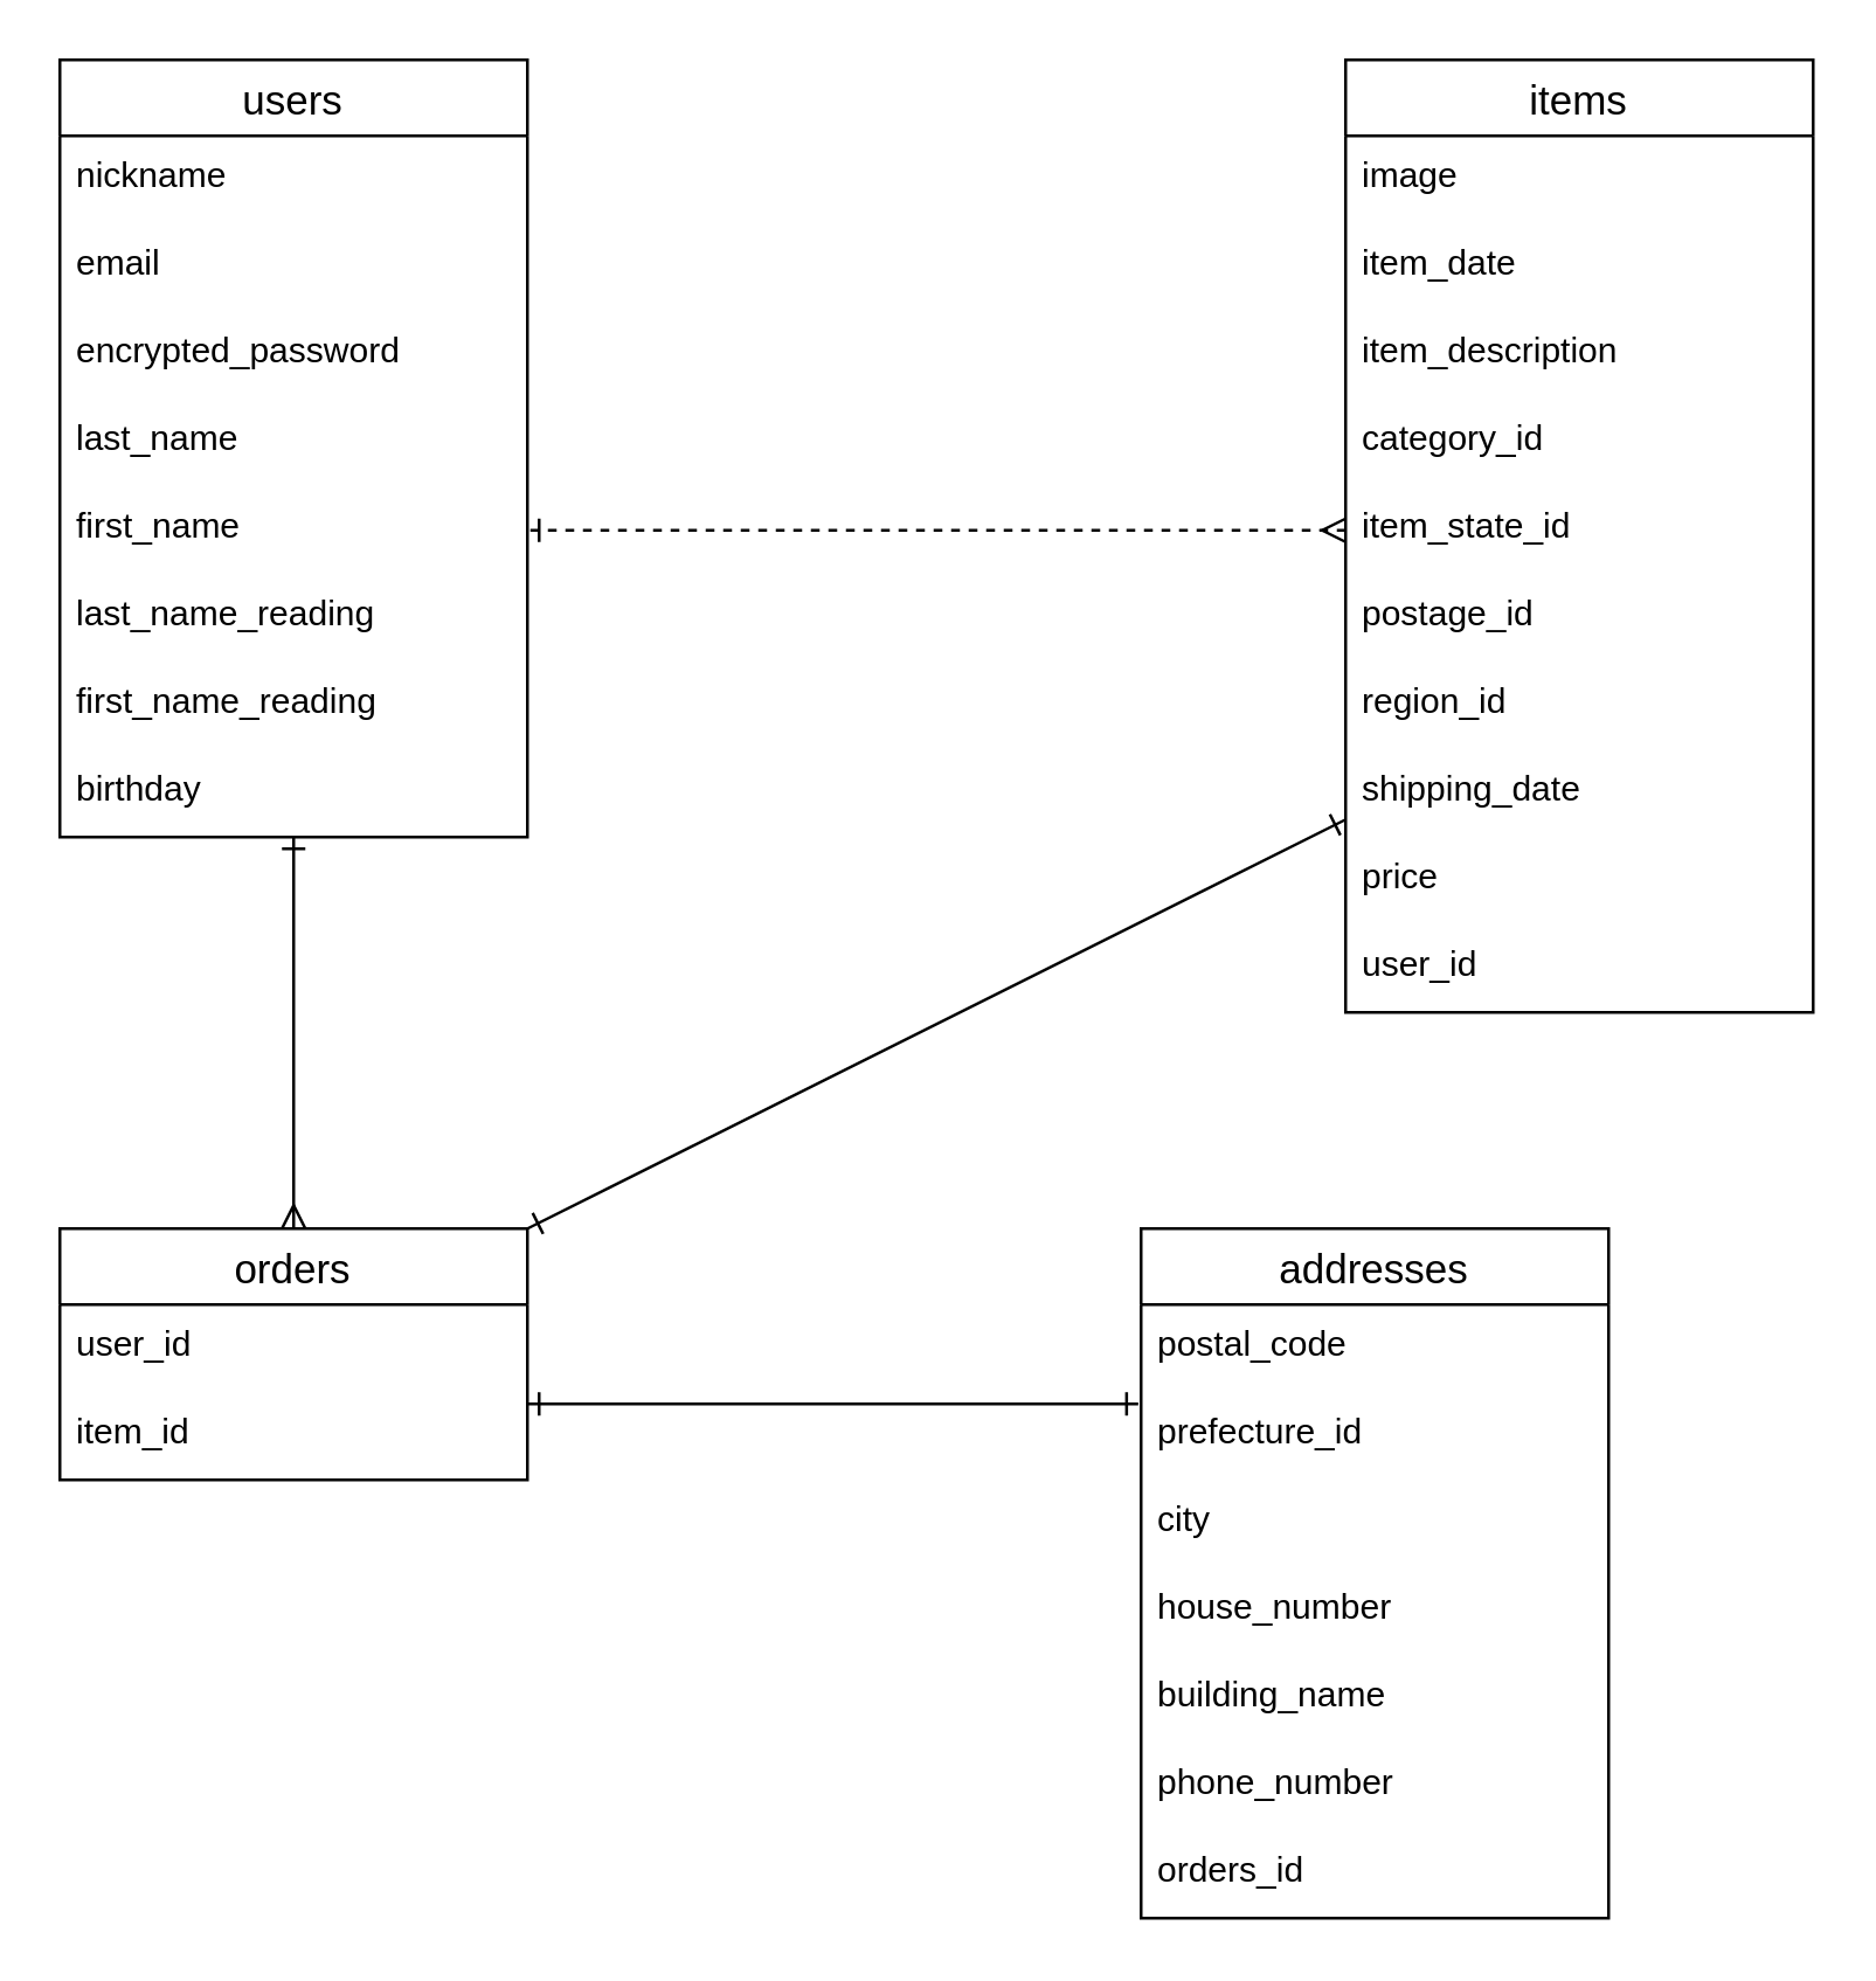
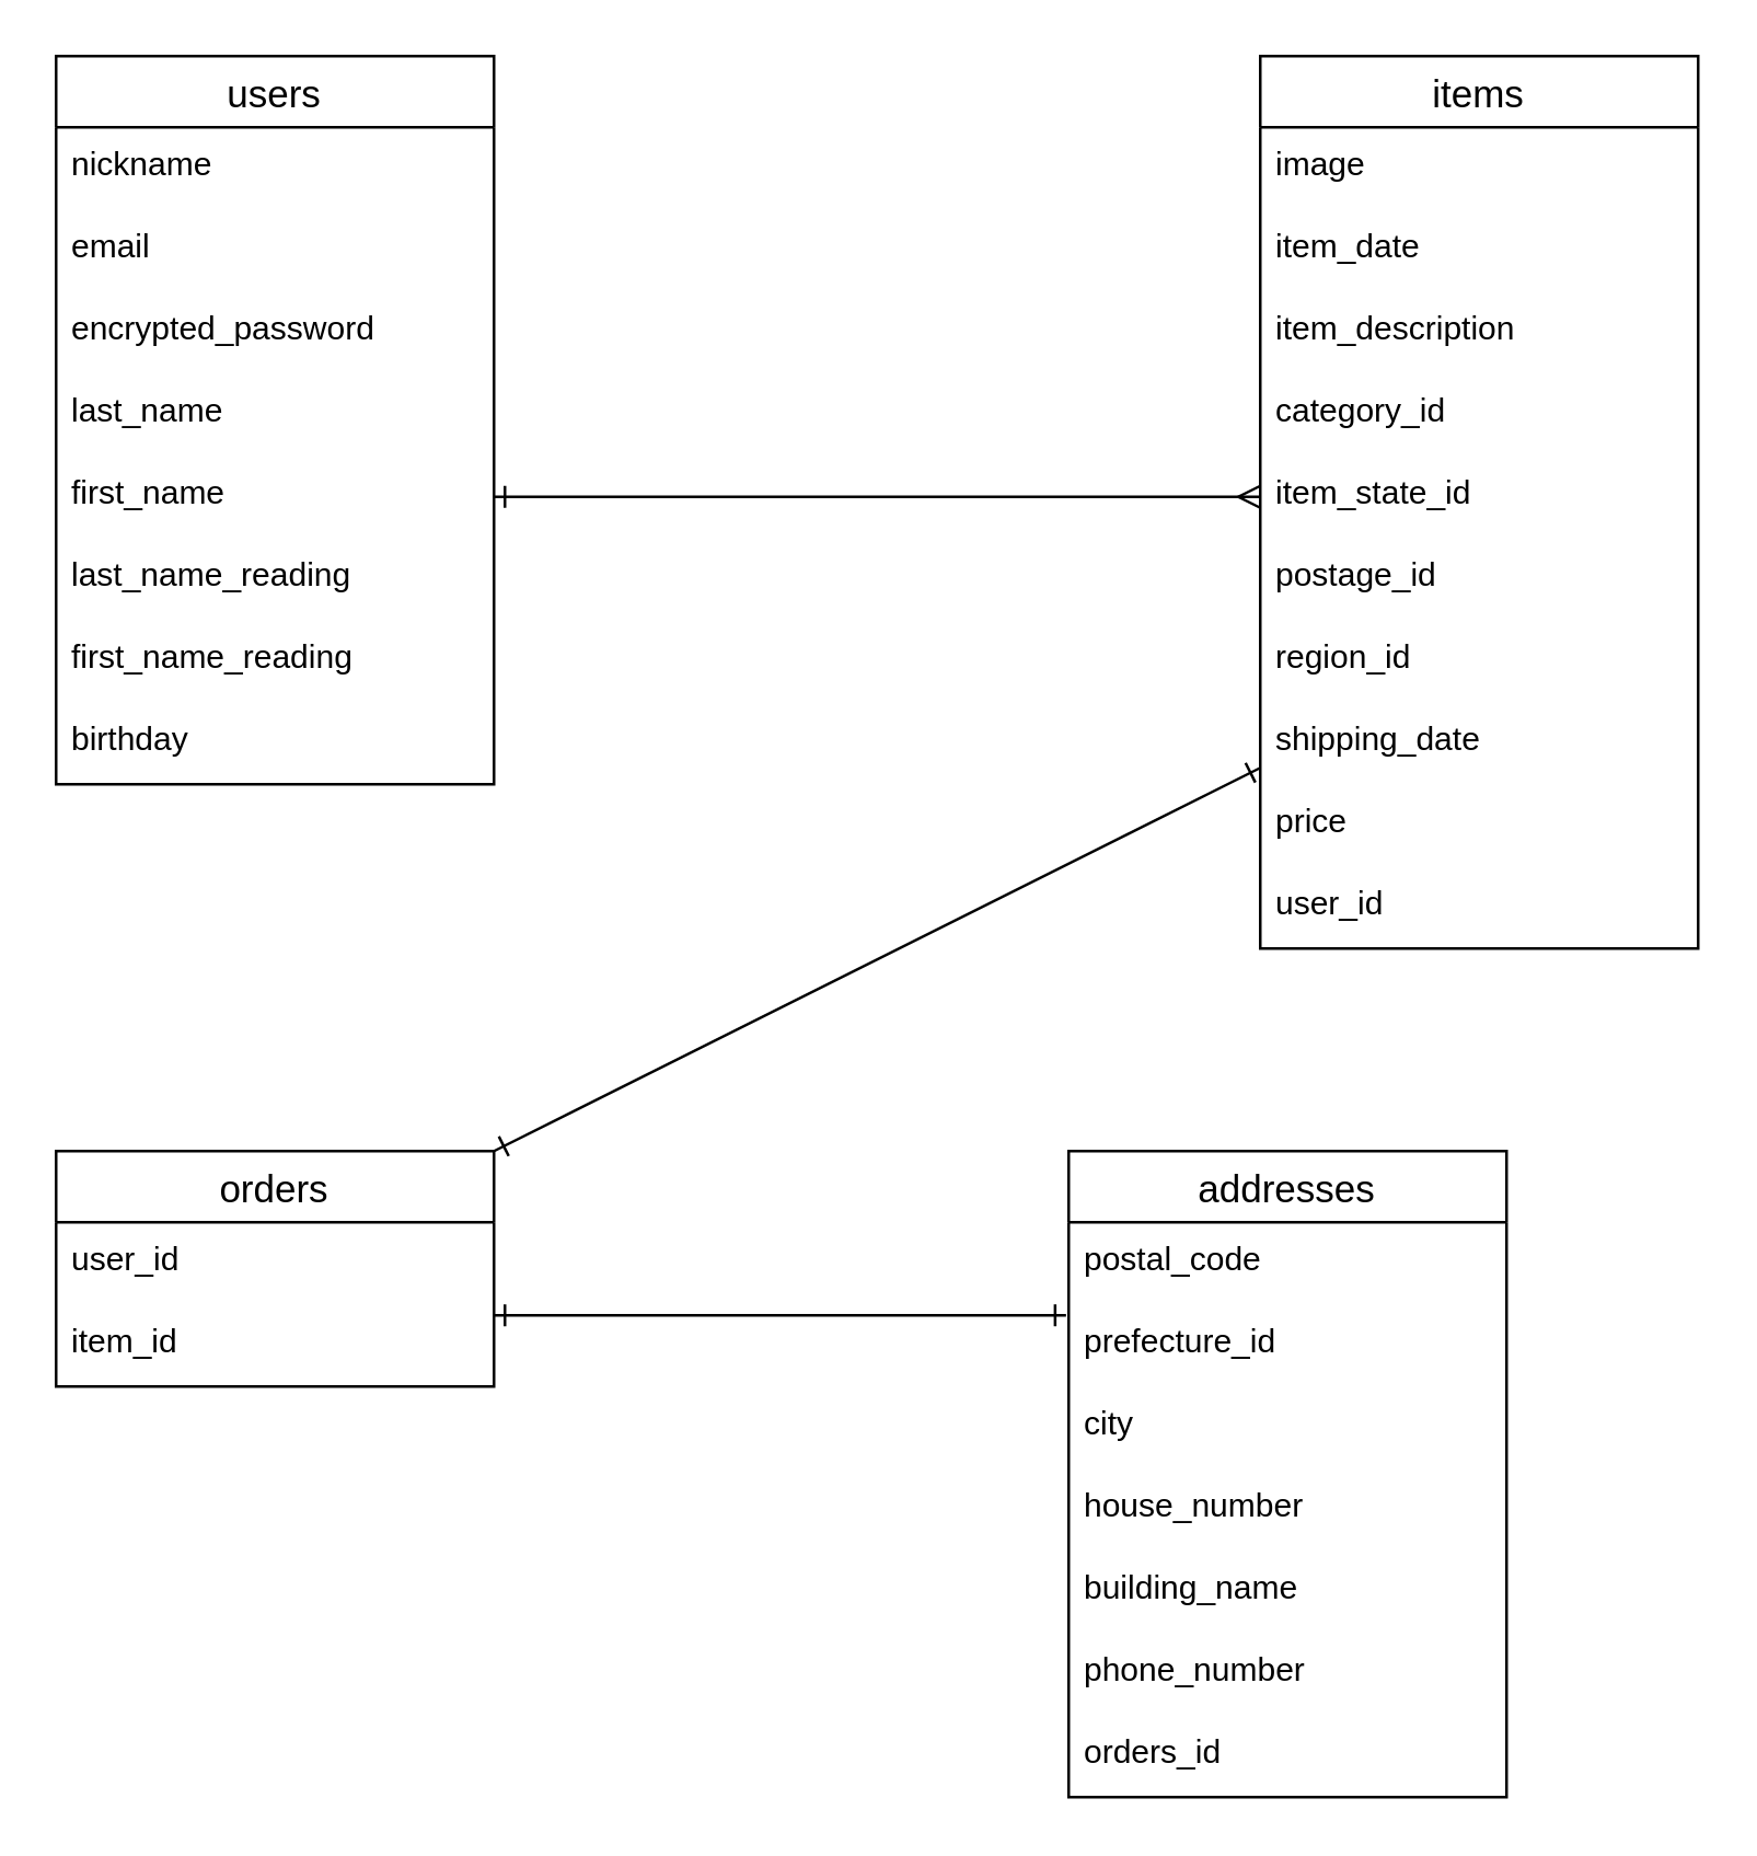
  <mxCell id="0" />
  <mxCell id="1" parent="0" />
  <mxCell id="2" value="名称未設定レイヤ" parent="0" />
  <mxCell id="3" value="名称未設定レイヤ" parent="0" />
  <mxCell id="4" value="users" style="swimlane;fontStyle=0;childLayout=stackLayout;horizontal=1;startSize=26;horizontalStack=0;resizeParent=1;resizeParentMax=0;resizeLast=0;collapsible=1;marginBottom=0;align=center;fontSize=14;shadow=0;fillColor=none;gradientColor=none;" vertex="1" parent="3"><mxGeometry x="20" y="20" width="160" height="266" as="geometry" /></mxCell>
  <mxCell id="5" value="nickname" style="text;strokeColor=none;fillColor=none;spacingLeft=4;spacingRight=4;overflow=hidden;rotatable=0;points=[[0,0.5],[1,0.5]];portConstraint=eastwest;fontSize=12;" vertex="1" parent="4"><mxGeometry y="26" width="160" height="30" as="geometry" /></mxCell>
  <mxCell id="6" value="email" style="text;strokeColor=none;fillColor=none;spacingLeft=4;spacingRight=4;overflow=hidden;rotatable=0;points=[[0,0.5],[1,0.5]];portConstraint=eastwest;fontSize=12;" vertex="1" parent="4"><mxGeometry y="56" width="160" height="30" as="geometry" /></mxCell>
  <mxCell id="7" value="encrypted_password" style="text;strokeColor=none;fillColor=none;spacingLeft=4;spacingRight=4;overflow=hidden;rotatable=0;points=[[0,0.5],[1,0.5]];portConstraint=eastwest;fontSize=12;labelBorderColor=none;" vertex="1" parent="4"><mxGeometry y="86" width="160" height="30" as="geometry" /></mxCell>
  <mxCell id="8" value="last_name" style="text;strokeColor=none;fillColor=none;spacingLeft=4;spacingRight=4;overflow=hidden;rotatable=0;points=[[0,0.5],[1,0.5]];portConstraint=eastwest;fontSize=12;" vertex="1" parent="4"><mxGeometry y="116" width="160" height="30" as="geometry" /></mxCell>
  <mxCell id="9" value="first_name" style="text;strokeColor=none;fillColor=none;spacingLeft=4;spacingRight=4;overflow=hidden;rotatable=0;points=[[0,0.5],[1,0.5]];portConstraint=eastwest;fontSize=12;" vertex="1" parent="4"><mxGeometry y="146" width="160" height="30" as="geometry" /></mxCell>
  <mxCell id="10" value="last_name_reading" style="text;strokeColor=none;fillColor=none;spacingLeft=4;spacingRight=4;overflow=hidden;rotatable=0;points=[[0,0.5],[1,0.5]];portConstraint=eastwest;fontSize=12;" vertex="1" parent="4"><mxGeometry y="176" width="160" height="30" as="geometry" /></mxCell>
  <mxCell id="11" value="first_name_reading" style="text;strokeColor=none;fillColor=none;spacingLeft=4;spacingRight=4;overflow=hidden;rotatable=0;points=[[0,0.5],[1,0.5]];portConstraint=eastwest;fontSize=12;" vertex="1" parent="4"><mxGeometry y="206" width="160" height="30" as="geometry" /></mxCell>
  <mxCell id="12" value="birthday" style="text;strokeColor=none;fillColor=none;spacingLeft=4;spacingRight=4;overflow=hidden;rotatable=0;points=[[0,0.5],[1,0.5]];portConstraint=eastwest;fontSize=12;" vertex="1" parent="4"><mxGeometry y="236" width="160" height="30" as="geometry" /></mxCell>
  <mxCell id="13" value="items" style="swimlane;fontStyle=0;childLayout=stackLayout;horizontal=1;startSize=26;horizontalStack=0;resizeParent=1;resizeParentMax=0;resizeLast=0;collapsible=1;marginBottom=0;align=center;fontSize=14;shadow=0;fillColor=none;gradientColor=none;" vertex="1" parent="3"><mxGeometry x="460" y="20" width="160" height="326" as="geometry" /></mxCell>
  <mxCell id="14" value="image" style="text;strokeColor=none;fillColor=none;spacingLeft=4;spacingRight=4;overflow=hidden;rotatable=0;points=[[0,0.5],[1,0.5]];portConstraint=eastwest;fontSize=12;" vertex="1" parent="13"><mxGeometry y="26" width="160" height="30" as="geometry" /></mxCell>
  <mxCell id="15" value="item_date" style="text;strokeColor=none;fillColor=none;spacingLeft=4;spacingRight=4;overflow=hidden;rotatable=0;points=[[0,0.5],[1,0.5]];portConstraint=eastwest;fontSize=12;" vertex="1" parent="13"><mxGeometry y="56" width="160" height="30" as="geometry" /></mxCell>
  <mxCell id="16" value="item_description" style="text;strokeColor=none;fillColor=none;spacingLeft=4;spacingRight=4;overflow=hidden;rotatable=0;points=[[0,0.5],[1,0.5]];portConstraint=eastwest;fontSize=12;labelBorderColor=none;" vertex="1" parent="13"><mxGeometry y="86" width="160" height="30" as="geometry" /></mxCell>
  <mxCell id="17" value="category_id" style="text;strokeColor=none;fillColor=none;spacingLeft=4;spacingRight=4;overflow=hidden;rotatable=0;points=[[0,0.5],[1,0.5]];portConstraint=eastwest;fontSize=12;" vertex="1" parent="13"><mxGeometry y="116" width="160" height="30" as="geometry" /></mxCell>
  <mxCell id="18" value="item_state_id" style="text;strokeColor=none;fillColor=none;spacingLeft=4;spacingRight=4;overflow=hidden;rotatable=0;points=[[0,0.5],[1,0.5]];portConstraint=eastwest;fontSize=12;" vertex="1" parent="13"><mxGeometry y="146" width="160" height="30" as="geometry" /></mxCell>
  <mxCell id="19" value="postage_id" style="text;strokeColor=none;fillColor=none;spacingLeft=4;spacingRight=4;overflow=hidden;rotatable=0;points=[[0,0.5],[1,0.5]];portConstraint=eastwest;fontSize=12;" vertex="1" parent="13"><mxGeometry y="176" width="160" height="30" as="geometry" /></mxCell>
  <mxCell id="20" value="region_id" style="text;strokeColor=none;fillColor=none;spacingLeft=4;spacingRight=4;overflow=hidden;rotatable=0;points=[[0,0.5],[1,0.5]];portConstraint=eastwest;fontSize=12;" vertex="1" parent="13"><mxGeometry y="206" width="160" height="30" as="geometry" /></mxCell>
  <mxCell id="21" value="shipping_date" style="text;strokeColor=none;fillColor=none;spacingLeft=4;spacingRight=4;overflow=hidden;rotatable=0;points=[[0,0.5],[1,0.5]];portConstraint=eastwest;fontSize=12;" vertex="1" parent="13"><mxGeometry y="236" width="160" height="30" as="geometry" /></mxCell>
  <mxCell id="22" value="price" style="text;strokeColor=none;fillColor=none;spacingLeft=4;spacingRight=4;overflow=hidden;rotatable=0;points=[[0,0.5],[1,0.5]];portConstraint=eastwest;fontSize=12;" vertex="1" parent="13"><mxGeometry y="266" width="160" height="30" as="geometry" /></mxCell>
  <mxCell id="23" value="user_id" style="text;strokeColor=none;fillColor=none;spacingLeft=4;spacingRight=4;overflow=hidden;rotatable=0;points=[[0,0.5],[1,0.5]];portConstraint=eastwest;fontSize=12;" vertex="1" parent="13"><mxGeometry y="296" width="160" height="30" as="geometry" /></mxCell>
  <mxCell id="24" value="orders" style="swimlane;fontStyle=0;childLayout=stackLayout;horizontal=1;startSize=26;horizontalStack=0;resizeParent=1;resizeParentMax=0;resizeLast=0;collapsible=1;marginBottom=0;align=center;fontSize=14;shadow=0;fillColor=none;gradientColor=none;" vertex="1" parent="3"><mxGeometry x="20" y="420" width="160" height="86" as="geometry" /></mxCell>
  <mxCell id="25" value="user_id" style="text;strokeColor=none;fillColor=none;spacingLeft=4;spacingRight=4;overflow=hidden;rotatable=0;points=[[0,0.5],[1,0.5]];portConstraint=eastwest;fontSize=12;" vertex="1" parent="24"><mxGeometry y="26" width="160" height="30" as="geometry" /></mxCell>
  <mxCell id="26" value="item_id" style="text;strokeColor=none;fillColor=none;spacingLeft=4;spacingRight=4;overflow=hidden;rotatable=0;points=[[0,0.5],[1,0.5]];portConstraint=eastwest;fontSize=12;" vertex="1" parent="24"><mxGeometry y="56" width="160" height="30" as="geometry" /></mxCell>
  <mxCell id="27" value="addresses" style="swimlane;fontStyle=0;childLayout=stackLayout;horizontal=1;startSize=26;horizontalStack=0;resizeParent=1;resizeParentMax=0;resizeLast=0;collapsible=1;marginBottom=0;align=center;fontSize=14;shadow=0;fillColor=none;gradientColor=none;" vertex="1" parent="3"><mxGeometry x="390" y="420" width="160" height="236" as="geometry" /></mxCell>
  <mxCell id="28" value="postal_code" style="text;strokeColor=none;fillColor=none;spacingLeft=4;spacingRight=4;overflow=hidden;rotatable=0;points=[[0,0.5],[1,0.5]];portConstraint=eastwest;fontSize=12;" vertex="1" parent="27"><mxGeometry y="26" width="160" height="30" as="geometry" /></mxCell>
  <mxCell id="29" value="prefecture_id" style="text;strokeColor=none;fillColor=none;spacingLeft=4;spacingRight=4;overflow=hidden;rotatable=0;points=[[0,0.5],[1,0.5]];portConstraint=eastwest;fontSize=12;" vertex="1" parent="27"><mxGeometry y="56" width="160" height="30" as="geometry" /></mxCell>
  <mxCell id="30" value="city" style="text;strokeColor=none;fillColor=none;spacingLeft=4;spacingRight=4;overflow=hidden;rotatable=0;points=[[0,0.5],[1,0.5]];portConstraint=eastwest;fontSize=12;" vertex="1" parent="27"><mxGeometry y="86" width="160" height="30" as="geometry" /></mxCell>
  <mxCell id="31" value="house_number" style="text;strokeColor=none;fillColor=none;spacingLeft=4;spacingRight=4;overflow=hidden;rotatable=0;points=[[0,0.5],[1,0.5]];portConstraint=eastwest;fontSize=12;" vertex="1" parent="27"><mxGeometry y="116" width="160" height="30" as="geometry" /></mxCell>
  <mxCell id="32" value="building_name" style="text;strokeColor=none;fillColor=none;spacingLeft=4;spacingRight=4;overflow=hidden;rotatable=0;points=[[0,0.5],[1,0.5]];portConstraint=eastwest;fontSize=12;" vertex="1" parent="27"><mxGeometry y="146" width="160" height="30" as="geometry" /></mxCell>
  <mxCell id="33" value="phone_number" style="text;strokeColor=none;fillColor=none;spacingLeft=4;spacingRight=4;overflow=hidden;rotatable=0;points=[[0,0.5],[1,0.5]];portConstraint=eastwest;fontSize=12;" vertex="1" parent="27"><mxGeometry y="176" width="160" height="30" as="geometry" /></mxCell>
  <mxCell id="34" value="orders_id" style="text;strokeColor=none;fillColor=none;spacingLeft=4;spacingRight=4;overflow=hidden;rotatable=0;points=[[0,0.5],[1,0.5]];portConstraint=eastwest;fontSize=12;" vertex="1" parent="27"><mxGeometry y="206" width="160" height="30" as="geometry" /></mxCell>
  <mxCell id="35" value="" style="endArrow=ERone;html=1;entryX=-0.006;entryY=0.133;entryDx=0;entryDy=0;entryPerimeter=0;startArrow=ERone;startFill=0;endFill=0;" edge="1" parent="3" target="29"><mxGeometry width="50" height="50" relative="1" as="geometry"><mxPoint x="180" y="480" as="sourcePoint" /><mxPoint x="380" y="480" as="targetPoint" /></mxGeometry></mxCell>
  <mxCell id="36" value="" style="endArrow=ERone;html=1;entryX=-0.006;entryY=0.133;entryDx=0;entryDy=0;entryPerimeter=0;startArrow=ERone;startFill=0;endFill=0;exitX=1;exitY=0;exitDx=0;exitDy=0;" edge="1" parent="3" source="24"><mxGeometry width="50" height="50" relative="1" as="geometry"><mxPoint x="250.96" y="280.01" as="sourcePoint" /><mxPoint x="460" y="280" as="targetPoint" /></mxGeometry></mxCell>
- <mxCell id="37" value="" style="endArrow=ERone;html=1;exitX=0.5;exitY=0;exitDx=0;exitDy=0;startArrow=ERmany;startFill=0;endFill=0;" edge="1" parent="3" source="24" target="12"><mxGeometry width="50" height="50" relative="1" as="geometry"><mxPoint x="300" y="310" as="sourcePoint" /><mxPoint x="350" y="260" as="targetPoint" /></mxGeometry></mxCell>
- <mxCell id="38" value="" style="endArrow=ERone;html=1;exitX=0;exitY=0.5;exitDx=0;exitDy=0;startArrow=ERmany;startFill=0;endFill=0;entryX=1;entryY=0.5;entryDx=0;entryDy=0;dashed=1;" edge="1" parent="3" source="18" target="9"><mxGeometry width="50" height="50" relative="1" as="geometry"><mxPoint x="110" y="430" as="sourcePoint" /><mxPoint x="110" y="296" as="targetPoint" /></mxGeometry></mxCell>
+ <mxCell id="38" value="" style="endArrow=ERone;html=1;exitX=0;exitY=0.5;exitDx=0;exitDy=0;startArrow=ERmany;startFill=0;endFill=0;entryX=1;entryY=0.5;entryDx=0;entryDy=0;" edge="1" parent="3" source="18" target="9"><mxGeometry width="50" height="50" relative="1" as="geometry"><mxPoint x="110" y="430" as="sourcePoint" /><mxPoint x="110" y="296" as="targetPoint" /></mxGeometry></mxCell>
